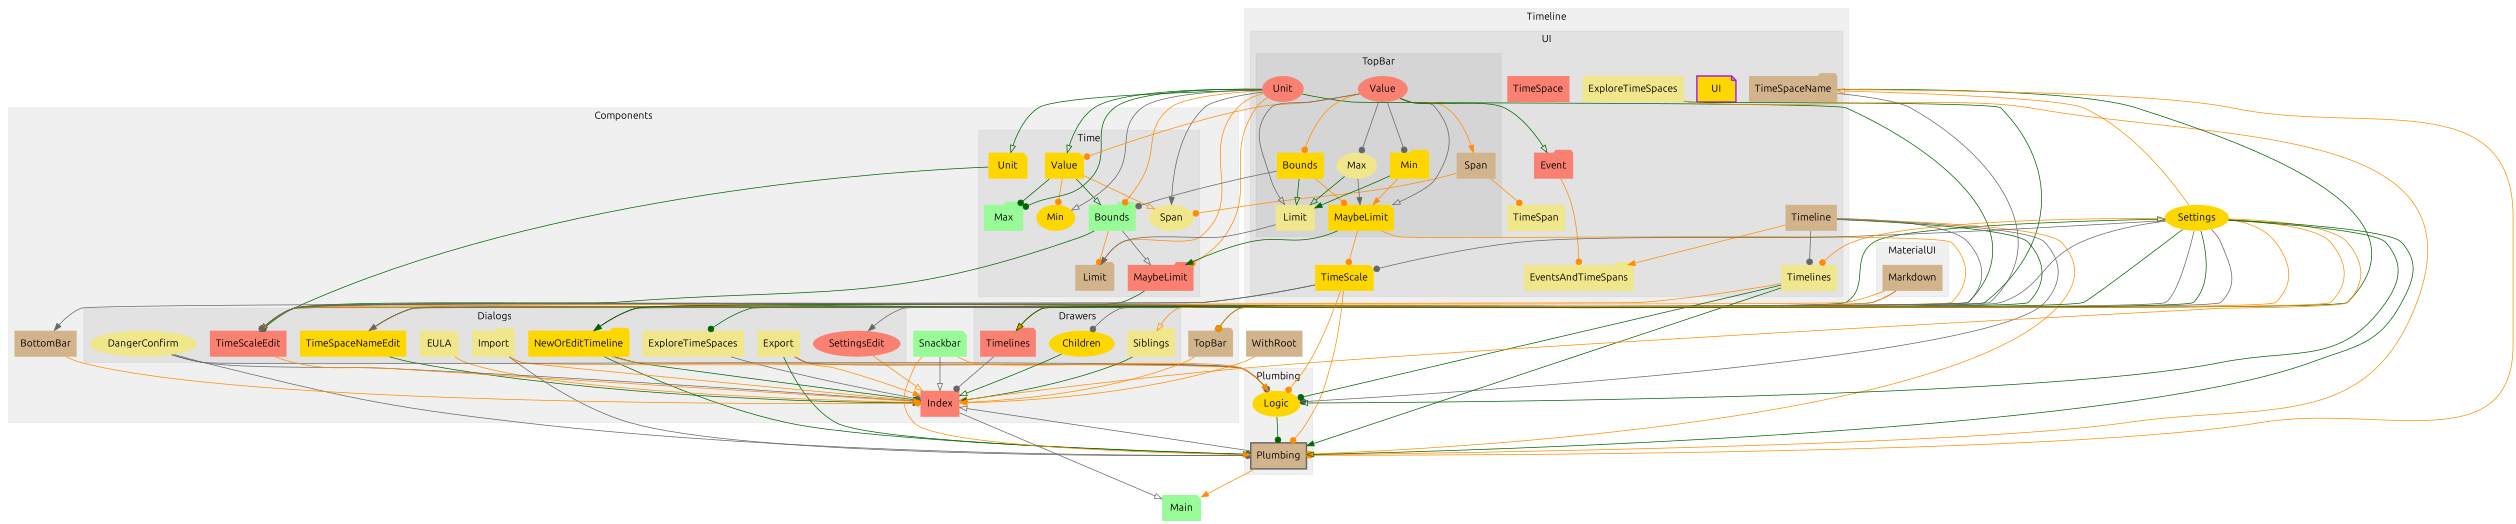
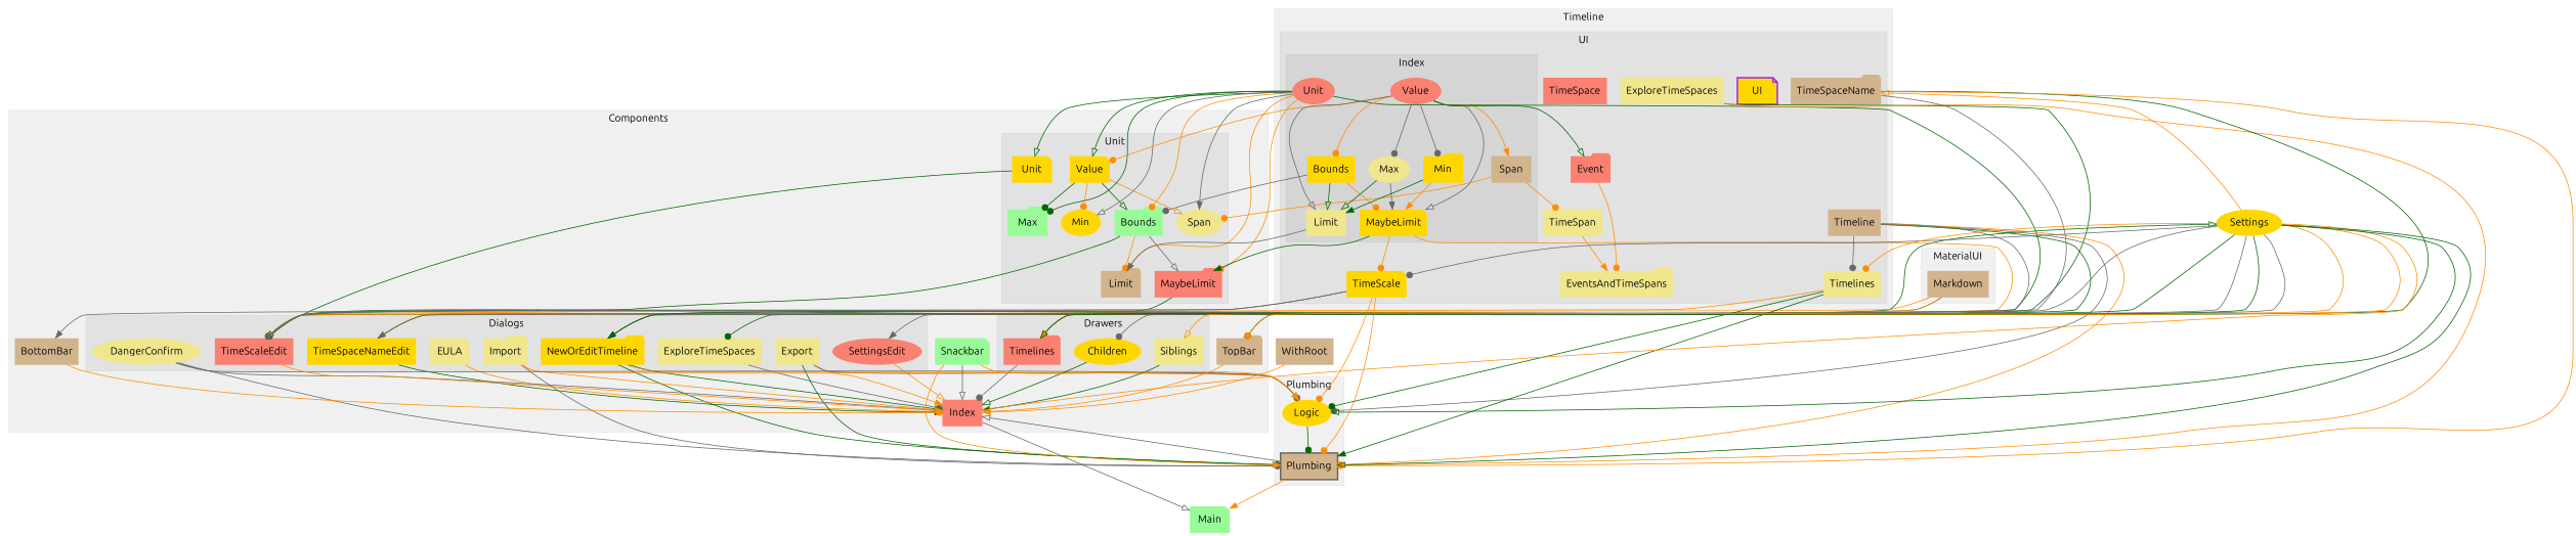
  digraph {
    fontname=Ubuntu
    node [color=gray40 fillcolor=khaki fontname=Ubuntu penwidth=0 shape=box style=filled]
    edge [arrowhead=dot color=darkorange fontname=Ubuntu]
    n1 [label=ExploreTimeSpaces]
    n2 [fillcolor=gold label=NewOrEditTimeline shape=folder]
    n3 [label=EULA shape=note]
    n4 [fillcolor=salmon label=SettingsEdit shape=ellipse]
    n5 [fillcolor=gold label=TimeSpaceNameEdit]
    n6 [color=purple label=Export]
    n7 [color=purple label=Import shape=folder]
    n8 [label=DangerConfirm shape=ellipse]
    n9 [color=purple fillcolor=salmon label=TimeScaleEdit]
    n10 [fillcolor=gold label=Children shape=ellipse]
    n11 [label=Siblings shape=folder]
    n12 [fillcolor=salmon label=Timelines shape=folder]
    n13 [color=purple fillcolor=gold label=Unit shape=note]
    n14 [color=purple label=Span shape=ellipse]
    n15 [color=purple fillcolor=salmon label=MaybeLimit shape=folder]
    n16 [fillcolor=gold label=Value shape=note]
    n17 [fillcolor=palegreen label=Bounds shape=folder]
    n18 [color=purple fillcolor=tan label=Limit shape=folder]
    n19 [fillcolor=palegreen label=Max shape=folder]
    n20 [fillcolor=gold label=Min shape=ellipse]
    n21 [fillcolor=tan label=TopBar shape=folder]
    n22 [color=purple fillcolor=palegreen label=Snackbar shape=note]
    n23 [fillcolor=salmon label=Index]
    n24 [color=purple fillcolor=tan label=BottomBar]
    n25 [color=purple fillcolor=tan label=Markdown]
    n26 [fillcolor=tan label=Plumbing style="filled,bold" penwidth=""]
    n27 [color=purple fillcolor=gold label=Logic shape=ellipse]
    n28 [fillcolor=salmon label=Unit shape=ellipse]
    n29 [color=purple fillcolor=tan label=Span]
    n30 [color=purple fillcolor=gold label=MaybeLimit shape=note]
    n31 [color=purple fillcolor=salmon label=Value shape=ellipse]
    n32 [fillcolor=gold label=Bounds]
    n33 [color=purple label=Limit]
    n34 [label=Max shape=ellipse]
    n35 [fillcolor=gold label=Min shape=folder]
    n36 [color=purple fillcolor=gold label=UI shape=note style="filled,bold" penwidth=""]
    n37 [label=ExploreTimeSpaces]
    n38 [color=purple fillcolor=tan label=Timeline]
    n39 [fillcolor=salmon label=TimeSpace]
    n40 [color=purple label=TimeSpan]
    n41 [fillcolor=salmon label=Event shape=folder]
    n42 [color=purple label=EventsAndTimeSpans shape=folder]
    n43 [color=purple fillcolor=gold label=TimeScale shape=note]
    n44 [color=purple label=Timelines]
    n45 [fillcolor=tan label=TimeSpaceName shape=folder]
    n46 [fillcolor=gold label=Settings shape=ellipse]
    n47 [fillcolor=palegreen label=Main shape=note]
    n48 [color=purple fillcolor=tan label=WithRoot]
    subgraph cluster_1 {
      color="#0000000F"
      label=Components
      style=filled
      n21
      n22
      n23
      n24
      subgraph cluster_2 {
        color="#0000000F"
        label=Dialogs
        style=filled
        n1
        n2
        n3
        n4
        n5
        n6
        n7
        n8
        n9
      }
      subgraph cluster_3 {
        color="#0000000F"
        label=Drawers
        style=filled
        n10
        n11
        n12
      }
      subgraph cluster_4 {
        color="#0000000F"
-       label=Time
+       label=Unit
        style=filled
        n13
        n14
        n15
        n16
        n17
        n18
        n19
        n20
      }
    }
    subgraph cluster_5 {
      color="#0000000F"
      label=MaterialUI
      style=filled
      n25
    }
    subgraph cluster_6 {
      color="#0000000F"
      label=Plumbing
      style=filled
      n26
      n27
    }
    subgraph cluster_7 {
      color="#0000000F"
      label=Timeline
      style=filled
      subgraph cluster_8 {
        color="#0000000F"
        label=UI
        style=filled
        n36
        n37
        n38
        n39
        n40
        n41
        n42
        n43
        n44
        n45
        subgraph cluster_9 {
          color="#0000000F"
-         label=TopBar
+         label=Index
          style=filled
          n28
          n29
          n30
          n31
          n32
          n33
          n34
          n35
        }
      }
    }
    n1 -> n23 [color=gray40]
    n2 -> n23 [arrowhead=normal color=darkgreen]
    n2 -> n26 [arrowhead=onormal color=darkgreen]
    n2 -> n27
    n3 -> n23 [arrowhead=normal]
    n4 -> n23 [arrowhead=onormal]
    n5 -> n23 [arrowhead=normal color=darkgreen]
    n5 -> n46 [arrowhead=onormal color=darkgreen]
    n6 -> n23 [arrowhead=normal]
    n6 -> n26 [color=darkgreen]
    n6 -> n27 [arrowhead=onormal color=gray40]
    n7 -> n23 [arrowhead=normal]
    n7 -> n26 [color=gray40]
    n7 -> n27 [arrowhead=onormal]
    n8 -> n23 [arrowhead=onormal color=gray40]
    n8 -> n26 [color=gray40]
    n8 -> n27 [color=gray40]
    n9 -> n23 [arrowhead=onormal]
    n10 -> n23 [arrowhead=onormal color=darkgreen]
    n11 -> n23 [arrowhead=normal color=darkgreen]
    n12 -> n23 [color=gray40]
    n13 -> n9 [color=darkgreen]
    n15 -> n9 [arrowhead=normal color=darkgreen]
    n16 -> n14 [arrowhead=onormal]
    n16 -> n17 [arrowhead=onormal color=darkgreen]
    n16 -> n19 [color=darkgreen]
    n16 -> n20
    n17 -> n9 [arrowhead=onormal color=darkgreen]
    n17 -> n15 [arrowhead=onormal color=gray40]
    n17 -> n18
    n21 -> n23 [arrowhead=normal]
    n22 -> n23 [arrowhead=onormal color=gray40]
    n22 -> n26 [arrowhead=normal]
    n22 -> n27 [arrowhead=normal]
    n23 -> n47 [arrowhead=onormal color=gray40]
    n24 -> n23
    n25 -> n2 [arrowhead=normal color=gray40]
    n25 -> n5 [arrowhead=onormal]
    n25 -> n9
    n26 -> n23 [arrowhead=onormal color=gray40]
    n26 -> n47 [arrowhead=normal]
    n27 -> n26 [color=darkgreen]
    n28 -> n9 [color=darkgreen]
    n28 -> n13 [arrowhead=onormal color=darkgreen]
    n28 -> n14 [arrowhead=normal color=gray40]
    n28 -> n15
    n28 -> n16 [arrowhead=onormal color=darkgreen]
    n28 -> n17
    n28 -> n18 [arrowhead=onormal]
    n28 -> n19 [color=darkgreen]
    n28 -> n20 [arrowhead=onormal color=gray40]
    n29 -> n14
    n29 -> n40
    n30 -> n9 [arrowhead=normal]
    n30 -> n15 [arrowhead=normal color=darkgreen]
    n30 -> n43
    n31 -> n16
    n31 -> n29 [arrowhead=normal]
    n31 -> n30 [arrowhead=onormal color=gray40]
    n31 -> n32
    n31 -> n33 [arrowhead=onormal color=gray40]
    n31 -> n34 [color=gray40]
    n31 -> n35 [color=gray40]
    n31 -> n41 [arrowhead=onormal color=darkgreen]
    n32 -> n17 [color=gray40]
    n32 -> n30
    n32 -> n33 [arrowhead=onormal color=darkgreen]
    n33 -> n18 [arrowhead=normal color=gray40]
    n34 -> n30 [arrowhead=normal color=gray40]
    n34 -> n33 [arrowhead=onormal color=darkgreen]
    n35 -> n30 [arrowhead=normal]
    n35 -> n33 [arrowhead=normal color=darkgreen]
    n37 -> n1 [color=darkgreen]
    n37 -> n26
    n38 -> n2 [arrowhead=normal color=gray40]
    n38 -> n12 [arrowhead=normal color=darkgreen]
    n38 -> n26
    n38 -> n27 [color=gray40]
    n38 -> n44 [color=gray40]
-   n38 -> n42 [arrowhead=normal]
+   n40 -> n42 [arrowhead=normal]
    n41 -> n42
    n43 -> n9 [arrowhead=onormal color=gray40]
    n43 -> n24 [arrowhead=normal color=gray40]
    n43 -> n26
    n43 -> n27
    n44 -> n12 [arrowhead=normal]
    n44 -> n26 [arrowhead=normal color=darkgreen]
    n44 -> n27 [color=darkgreen]
    n45 -> n5 [arrowhead=normal color=gray40]
    n45 -> n21 [color=darkgreen]
    n45 -> n26
    n46 -> n2 [arrowhead=normal color=darkgreen]
    n46 -> n4 [arrowhead=normal color=gray40]
    n46 -> n9 [color=gray40]
    n46 -> n10 [color=gray40]
    n46 -> n11 [arrowhead=onormal]
    n46 -> n12 [arrowhead=onormal color=darkgreen]
    n46 -> n21
    n46 -> n23 [arrowhead=onormal]
    n46 -> n26 [arrowhead=onormal color=darkgreen]
    n46 -> n27 [arrowhead=onormal color=darkgreen]
    n46 -> n43 [color=gray40]
    n46 -> n44
    n46 -> n45 [arrowhead=onormal]
    n48 -> n23 [arrowhead=onormal]
  }
